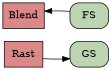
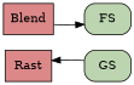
  digraph {
    rankdir=LR
    node [color=black fillcolor="#dc8888" fontcolor="#000000" shape=box style=filled]
    edge [color="#000000"]
    Rast
    GS [fillcolor="#bcd5b0" style="rounded,filled"]
    Blend
    FS [fillcolor="#bcd5b0" style="rounded,filled"]
-   Rast -> GS
-   FS -> Blend
+   GS -> Rast
+   Blend -> FS
  }
